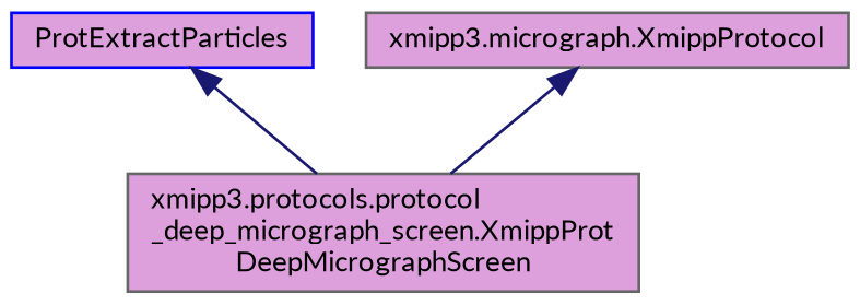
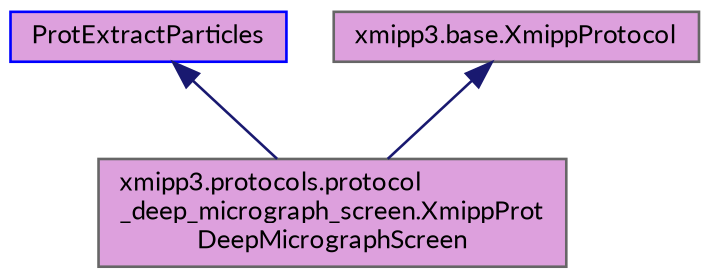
  digraph {
    fontname=Lato
    node [color=gray40 fillcolor=plum fontname=Lato fontsize=10 shape=record style=filled]
    edge [color=midnightblue dir=back fontname=Lato fontsize=10 labelfontname=Helvetica labelfontsize=10 style=solid]
    n1 [fontcolor=black height=0.2 label="xmipp3.protocols.protocol\l_deep_micrograph_screen.XmippProt\lDeepMicrographScreen" width=0.4]
    n2 [color=blue height=0.2 label=ProtExtractParticles width=0.4]
-   n3 [height=0.2 label="xmipp3.micrograph.XmippProtocol" width=0.4]
+   n3 [height=0.2 label="xmipp3.base.XmippProtocol" width=0.4]
    n2 -> n1
    n3 -> n1
  }
